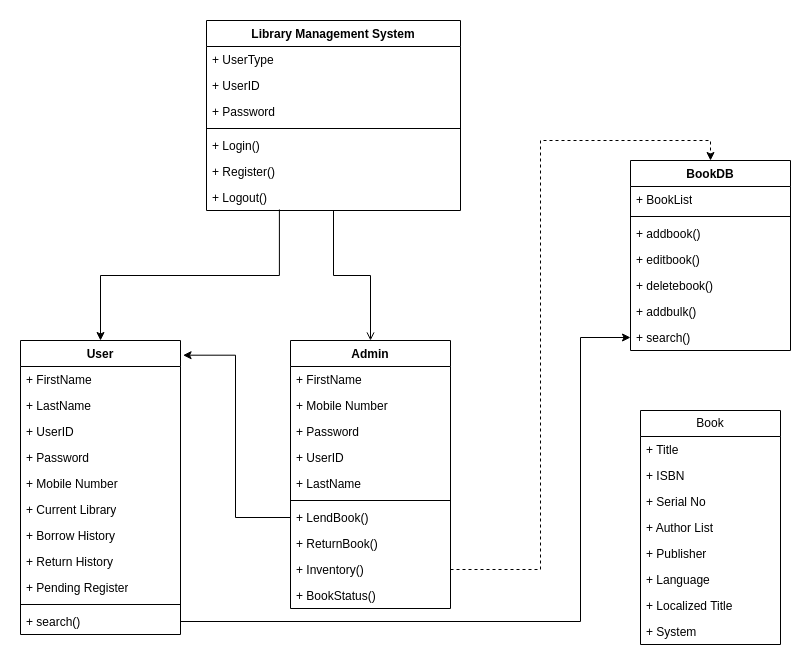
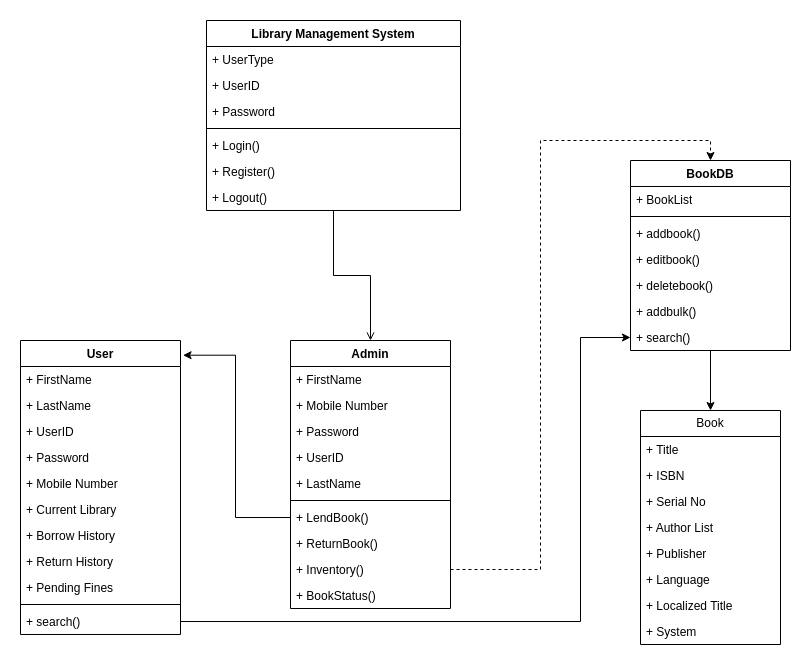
  <mxCell id="0" />
  <mxCell id="1" parent="0" />
  <mxCell id="2" value="Book" style="swimlane;fontStyle=0;childLayout=stackLayout;horizontal=1;startSize=26;fillColor=none;horizontalStack=0;resizeParent=1;resizeParentMax=0;resizeLast=0;collapsible=1;marginBottom=0;whiteSpace=wrap;html=1;" vertex="1" parent="1"><mxGeometry x="640" y="410" width="140" height="234" as="geometry" /></mxCell>
  <mxCell id="3" value="+ Title" style="text;strokeColor=none;fillColor=none;align=left;verticalAlign=top;spacingLeft=4;spacingRight=4;overflow=hidden;rotatable=0;points=[[0,0.5],[1,0.5]];portConstraint=eastwest;whiteSpace=wrap;html=1;" vertex="1" parent="2"><mxGeometry y="26" width="140" height="26" as="geometry" /></mxCell>
  <mxCell id="4" value="+ ISBN" style="text;strokeColor=none;fillColor=none;align=left;verticalAlign=top;spacingLeft=4;spacingRight=4;overflow=hidden;rotatable=0;points=[[0,0.5],[1,0.5]];portConstraint=eastwest;whiteSpace=wrap;html=1;" vertex="1" parent="2"><mxGeometry y="52" width="140" height="26" as="geometry" /></mxCell>
  <mxCell id="5" value="+ Serial No" style="text;strokeColor=none;fillColor=none;align=left;verticalAlign=top;spacingLeft=4;spacingRight=4;overflow=hidden;rotatable=0;points=[[0,0.5],[1,0.5]];portConstraint=eastwest;whiteSpace=wrap;html=1;" vertex="1" parent="2"><mxGeometry y="78" width="140" height="26" as="geometry" /></mxCell>
  <mxCell id="6" value="+ Author List" style="text;strokeColor=none;fillColor=none;align=left;verticalAlign=top;spacingLeft=4;spacingRight=4;overflow=hidden;rotatable=0;points=[[0,0.5],[1,0.5]];portConstraint=eastwest;whiteSpace=wrap;html=1;" vertex="1" parent="2"><mxGeometry y="104" width="140" height="26" as="geometry" /></mxCell>
  <mxCell id="7" value="+ Publisher" style="text;strokeColor=none;fillColor=none;align=left;verticalAlign=top;spacingLeft=4;spacingRight=4;overflow=hidden;rotatable=0;points=[[0,0.5],[1,0.5]];portConstraint=eastwest;whiteSpace=wrap;html=1;" vertex="1" parent="2"><mxGeometry y="130" width="140" height="26" as="geometry" /></mxCell>
  <mxCell id="8" value="+ Language" style="text;strokeColor=none;fillColor=none;align=left;verticalAlign=top;spacingLeft=4;spacingRight=4;overflow=hidden;rotatable=0;points=[[0,0.5],[1,0.5]];portConstraint=eastwest;whiteSpace=wrap;html=1;" vertex="1" parent="2"><mxGeometry y="156" width="140" height="26" as="geometry" /></mxCell>
  <mxCell id="9" value="+ Localized Title" style="text;strokeColor=none;fillColor=none;align=left;verticalAlign=top;spacingLeft=4;spacingRight=4;overflow=hidden;rotatable=0;points=[[0,0.5],[1,0.5]];portConstraint=eastwest;whiteSpace=wrap;html=1;" vertex="1" parent="2"><mxGeometry y="182" width="140" height="26" as="geometry" /></mxCell>
  <mxCell id="10" value="+ System" style="text;strokeColor=none;fillColor=none;align=left;verticalAlign=top;spacingLeft=4;spacingRight=4;overflow=hidden;rotatable=0;points=[[0,0.5],[1,0.5]];portConstraint=eastwest;whiteSpace=wrap;html=1;" vertex="1" parent="2"><mxGeometry y="208" width="140" height="26" as="geometry" /></mxCell>
- <mxCell id="11" style="edgeStyle=orthogonalEdgeStyle;rounded=0;orthogonalLoop=1;jettySize=auto;html=1;entryX=0.5;entryY=0;entryDx=0;entryDy=0;exitX=0.287;exitY=0.962;exitDx=0;exitDy=0;exitPerimeter=0;" edge="1" parent="1" source="20" target="43"><mxGeometry relative="1" as="geometry"><mxPoint x="100" y="340" as="targetPoint" /></mxGeometry></mxCell>
  <mxCell id="12" style="edgeStyle=orthogonalEdgeStyle;rounded=0;orthogonalLoop=1;jettySize=auto;html=1;entryX=0.5;entryY=0;entryDx=0;entryDy=0;endArrow=open;" edge="1" parent="1" source="13" target="30"><mxGeometry relative="1" as="geometry"><mxPoint x="360" y="340" as="targetPoint" /></mxGeometry></mxCell>
  <mxCell id="13" value="Library Management System" style="swimlane;fontStyle=1;align=center;verticalAlign=top;childLayout=stackLayout;horizontal=1;startSize=26;horizontalStack=0;resizeParent=1;resizeParentMax=0;resizeLast=0;collapsible=1;marginBottom=0;whiteSpace=wrap;html=1;" vertex="1" parent="1"><mxGeometry x="206" y="20" width="254" height="190" as="geometry" /></mxCell>
  <mxCell id="14" value="+ UserType" style="text;strokeColor=none;fillColor=none;align=left;verticalAlign=top;spacingLeft=4;spacingRight=4;overflow=hidden;rotatable=0;points=[[0,0.5],[1,0.5]];portConstraint=eastwest;whiteSpace=wrap;html=1;" vertex="1" parent="13"><mxGeometry y="26" width="254" height="26" as="geometry" /></mxCell>
  <mxCell id="15" value="+ UserID" style="text;strokeColor=none;fillColor=none;align=left;verticalAlign=top;spacingLeft=4;spacingRight=4;overflow=hidden;rotatable=0;points=[[0,0.5],[1,0.5]];portConstraint=eastwest;whiteSpace=wrap;html=1;" vertex="1" parent="13"><mxGeometry y="52" width="254" height="26" as="geometry" /></mxCell>
  <mxCell id="16" value="+ Password" style="text;strokeColor=none;fillColor=none;align=left;verticalAlign=top;spacingLeft=4;spacingRight=4;overflow=hidden;rotatable=0;points=[[0,0.5],[1,0.5]];portConstraint=eastwest;whiteSpace=wrap;html=1;" vertex="1" parent="13"><mxGeometry y="78" width="254" height="26" as="geometry" /></mxCell>
  <mxCell id="17" value="" style="line;strokeWidth=1;fillColor=none;align=left;verticalAlign=middle;spacingTop=-1;spacingLeft=3;spacingRight=3;rotatable=0;labelPosition=right;points=[];portConstraint=eastwest;strokeColor=inherit;" vertex="1" parent="13"><mxGeometry y="104" width="254" height="8" as="geometry" /></mxCell>
  <mxCell id="18" value="+ Login()" style="text;strokeColor=none;fillColor=none;align=left;verticalAlign=top;spacingLeft=4;spacingRight=4;overflow=hidden;rotatable=0;points=[[0,0.5],[1,0.5]];portConstraint=eastwest;whiteSpace=wrap;html=1;" vertex="1" parent="13"><mxGeometry y="112" width="254" height="26" as="geometry" /></mxCell>
  <mxCell id="19" value="+ Register()" style="text;strokeColor=none;fillColor=none;align=left;verticalAlign=top;spacingLeft=4;spacingRight=4;overflow=hidden;rotatable=0;points=[[0,0.5],[1,0.5]];portConstraint=eastwest;whiteSpace=wrap;html=1;" vertex="1" parent="13"><mxGeometry y="138" width="254" height="26" as="geometry" /></mxCell>
  <mxCell id="20" value="+ Logout()" style="text;strokeColor=none;fillColor=none;align=left;verticalAlign=top;spacingLeft=4;spacingRight=4;overflow=hidden;rotatable=0;points=[[0,0.5],[1,0.5]];portConstraint=eastwest;whiteSpace=wrap;html=1;" vertex="1" parent="13"><mxGeometry y="164" width="254" height="26" as="geometry" /></mxCell>
+ <mxCell id="21" style="edgeStyle=orthogonalEdgeStyle;rounded=0;orthogonalLoop=1;jettySize=auto;html=1;entryX=0.5;entryY=0;entryDx=0;entryDy=0;" edge="1" parent="1" source="22" target="2"><mxGeometry relative="1" as="geometry" /></mxCell>
  <mxCell id="22" value="BookDB" style="swimlane;fontStyle=1;align=center;verticalAlign=top;childLayout=stackLayout;horizontal=1;startSize=26;horizontalStack=0;resizeParent=1;resizeParentMax=0;resizeLast=0;collapsible=1;marginBottom=0;whiteSpace=wrap;html=1;" vertex="1" parent="1"><mxGeometry x="630" y="160" width="160" height="190" as="geometry" /></mxCell>
  <mxCell id="23" value="+ BookList" style="text;strokeColor=none;fillColor=none;align=left;verticalAlign=top;spacingLeft=4;spacingRight=4;overflow=hidden;rotatable=0;points=[[0,0.5],[1,0.5]];portConstraint=eastwest;whiteSpace=wrap;html=1;" vertex="1" parent="22"><mxGeometry y="26" width="160" height="26" as="geometry" /></mxCell>
  <mxCell id="24" value="" style="line;strokeWidth=1;fillColor=none;align=left;verticalAlign=middle;spacingTop=-1;spacingLeft=3;spacingRight=3;rotatable=0;labelPosition=right;points=[];portConstraint=eastwest;strokeColor=inherit;" vertex="1" parent="22"><mxGeometry y="52" width="160" height="8" as="geometry" /></mxCell>
  <mxCell id="25" value="+ addbook()" style="text;strokeColor=none;fillColor=none;align=left;verticalAlign=top;spacingLeft=4;spacingRight=4;overflow=hidden;rotatable=0;points=[[0,0.5],[1,0.5]];portConstraint=eastwest;whiteSpace=wrap;html=1;" vertex="1" parent="22"><mxGeometry y="60" width="160" height="26" as="geometry" /></mxCell>
  <mxCell id="26" value="+ editbook()" style="text;strokeColor=none;fillColor=none;align=left;verticalAlign=top;spacingLeft=4;spacingRight=4;overflow=hidden;rotatable=0;points=[[0,0.5],[1,0.5]];portConstraint=eastwest;whiteSpace=wrap;html=1;" vertex="1" parent="22"><mxGeometry y="86" width="160" height="26" as="geometry" /></mxCell>
  <mxCell id="27" value="+ deletebook()" style="text;strokeColor=none;fillColor=none;align=left;verticalAlign=top;spacingLeft=4;spacingRight=4;overflow=hidden;rotatable=0;points=[[0,0.5],[1,0.5]];portConstraint=eastwest;whiteSpace=wrap;html=1;" vertex="1" parent="22"><mxGeometry y="112" width="160" height="26" as="geometry" /></mxCell>
  <mxCell id="28" value="+ addbulk()" style="text;strokeColor=none;fillColor=none;align=left;verticalAlign=top;spacingLeft=4;spacingRight=4;overflow=hidden;rotatable=0;points=[[0,0.5],[1,0.5]];portConstraint=eastwest;whiteSpace=wrap;html=1;" vertex="1" parent="22"><mxGeometry y="138" width="160" height="26" as="geometry" /></mxCell>
  <mxCell id="29" value="+ search()" style="text;strokeColor=none;fillColor=none;align=left;verticalAlign=top;spacingLeft=4;spacingRight=4;overflow=hidden;rotatable=0;points=[[0,0.5],[1,0.5]];portConstraint=eastwest;whiteSpace=wrap;html=1;" vertex="1" parent="22"><mxGeometry y="164" width="160" height="26" as="geometry" /></mxCell>
  <mxCell id="30" value="Admin" style="swimlane;fontStyle=1;align=center;verticalAlign=top;childLayout=stackLayout;horizontal=1;startSize=26;horizontalStack=0;resizeParent=1;resizeParentMax=0;resizeLast=0;collapsible=1;marginBottom=0;whiteSpace=wrap;html=1;" vertex="1" parent="1"><mxGeometry x="290" y="340" width="160" height="268" as="geometry" /></mxCell>
  <mxCell id="31" value="+ FirstName" style="text;strokeColor=none;fillColor=none;align=left;verticalAlign=top;spacingLeft=4;spacingRight=4;overflow=hidden;rotatable=0;points=[[0,0.5],[1,0.5]];portConstraint=eastwest;whiteSpace=wrap;html=1;" vertex="1" parent="30"><mxGeometry y="26" width="160" height="26" as="geometry" /></mxCell>
  <mxCell id="32" value="+ Mobile Number" style="text;strokeColor=none;fillColor=none;align=left;verticalAlign=top;spacingLeft=4;spacingRight=4;overflow=hidden;rotatable=0;points=[[0,0.5],[1,0.5]];portConstraint=eastwest;whiteSpace=wrap;html=1;" vertex="1" parent="30"><mxGeometry y="52" width="160" height="26" as="geometry" /></mxCell>
  <mxCell id="33" value="+ Password" style="text;strokeColor=none;fillColor=none;align=left;verticalAlign=top;spacingLeft=4;spacingRight=4;overflow=hidden;rotatable=0;points=[[0,0.5],[1,0.5]];portConstraint=eastwest;whiteSpace=wrap;html=1;" vertex="1" parent="30"><mxGeometry y="78" width="160" height="26" as="geometry" /></mxCell>
  <mxCell id="34" value="+ UserID&lt;br&gt;" style="text;strokeColor=none;fillColor=none;align=left;verticalAlign=top;spacingLeft=4;spacingRight=4;overflow=hidden;rotatable=0;points=[[0,0.5],[1,0.5]];portConstraint=eastwest;whiteSpace=wrap;html=1;" vertex="1" parent="30"><mxGeometry y="104" width="160" height="26" as="geometry" /></mxCell>
  <mxCell id="35" value="+ LastName" style="text;strokeColor=none;fillColor=none;align=left;verticalAlign=top;spacingLeft=4;spacingRight=4;overflow=hidden;rotatable=0;points=[[0,0.5],[1,0.5]];portConstraint=eastwest;whiteSpace=wrap;html=1;" vertex="1" parent="30"><mxGeometry y="130" width="160" height="26" as="geometry" /></mxCell>
  <mxCell id="36" value="" style="line;strokeWidth=1;fillColor=none;align=left;verticalAlign=middle;spacingTop=-1;spacingLeft=3;spacingRight=3;rotatable=0;labelPosition=right;points=[];portConstraint=eastwest;strokeColor=inherit;" vertex="1" parent="30"><mxGeometry y="156" width="160" height="8" as="geometry" /></mxCell>
  <mxCell id="37" value="+ LendBook()" style="text;strokeColor=none;fillColor=none;align=left;verticalAlign=top;spacingLeft=4;spacingRight=4;overflow=hidden;rotatable=0;points=[[0,0.5],[1,0.5]];portConstraint=eastwest;whiteSpace=wrap;html=1;" vertex="1" parent="30"><mxGeometry y="164" width="160" height="26" as="geometry" /></mxCell>
  <mxCell id="38" value="+ ReturnBook()" style="text;strokeColor=none;fillColor=none;align=left;verticalAlign=top;spacingLeft=4;spacingRight=4;overflow=hidden;rotatable=0;points=[[0,0.5],[1,0.5]];portConstraint=eastwest;whiteSpace=wrap;html=1;" vertex="1" parent="30"><mxGeometry y="190" width="160" height="26" as="geometry" /></mxCell>
  <mxCell id="39" value="+ Inventory()" style="text;strokeColor=none;fillColor=none;align=left;verticalAlign=top;spacingLeft=4;spacingRight=4;overflow=hidden;rotatable=0;points=[[0,0.5],[1,0.5]];portConstraint=eastwest;whiteSpace=wrap;html=1;" vertex="1" parent="30"><mxGeometry y="216" width="160" height="26" as="geometry" /></mxCell>
  <mxCell id="40" value="+ BookStatus()" style="text;strokeColor=none;fillColor=none;align=left;verticalAlign=top;spacingLeft=4;spacingRight=4;overflow=hidden;rotatable=0;points=[[0,0.5],[1,0.5]];portConstraint=eastwest;whiteSpace=wrap;html=1;" vertex="1" parent="30"><mxGeometry y="242" width="160" height="26" as="geometry" /></mxCell>
  <mxCell id="41" style="edgeStyle=orthogonalEdgeStyle;rounded=0;orthogonalLoop=1;jettySize=auto;html=1;entryX=0.5;entryY=0;entryDx=0;entryDy=0;dashed=1;" edge="1" parent="1" source="39" target="22"><mxGeometry relative="1" as="geometry" /></mxCell>
  <mxCell id="42" style="edgeStyle=orthogonalEdgeStyle;rounded=0;orthogonalLoop=1;jettySize=auto;html=1;exitX=0;exitY=0.5;exitDx=0;exitDy=0;entryX=1.016;entryY=0.05;entryDx=0;entryDy=0;entryPerimeter=0;" edge="1" parent="1" source="37" target="43"><mxGeometry relative="1" as="geometry"><mxPoint x="172.52" y="353.26" as="targetPoint" /></mxGeometry></mxCell>
  <mxCell id="43" value="User" style="swimlane;fontStyle=1;align=center;verticalAlign=top;childLayout=stackLayout;horizontal=1;startSize=26;horizontalStack=0;resizeParent=1;resizeParentMax=0;resizeLast=0;collapsible=1;marginBottom=0;whiteSpace=wrap;html=1;" vertex="1" parent="1"><mxGeometry x="20" y="340" width="160" height="294" as="geometry" /></mxCell>
  <mxCell id="44" value="+ FirstName" style="text;strokeColor=none;fillColor=none;align=left;verticalAlign=top;spacingLeft=4;spacingRight=4;overflow=hidden;rotatable=0;points=[[0,0.5],[1,0.5]];portConstraint=eastwest;whiteSpace=wrap;html=1;" vertex="1" parent="43"><mxGeometry y="26" width="160" height="26" as="geometry" /></mxCell>
  <mxCell id="45" value="+ LastName" style="text;strokeColor=none;fillColor=none;align=left;verticalAlign=top;spacingLeft=4;spacingRight=4;overflow=hidden;rotatable=0;points=[[0,0.5],[1,0.5]];portConstraint=eastwest;whiteSpace=wrap;html=1;" vertex="1" parent="43"><mxGeometry y="52" width="160" height="26" as="geometry" /></mxCell>
  <mxCell id="46" value="+ UserID&lt;br&gt;" style="text;strokeColor=none;fillColor=none;align=left;verticalAlign=top;spacingLeft=4;spacingRight=4;overflow=hidden;rotatable=0;points=[[0,0.5],[1,0.5]];portConstraint=eastwest;whiteSpace=wrap;html=1;" vertex="1" parent="43"><mxGeometry y="78" width="160" height="26" as="geometry" /></mxCell>
  <mxCell id="47" value="+ Password" style="text;strokeColor=none;fillColor=none;align=left;verticalAlign=top;spacingLeft=4;spacingRight=4;overflow=hidden;rotatable=0;points=[[0,0.5],[1,0.5]];portConstraint=eastwest;whiteSpace=wrap;html=1;" vertex="1" parent="43"><mxGeometry y="104" width="160" height="26" as="geometry" /></mxCell>
  <mxCell id="48" value="+ Mobile Number" style="text;strokeColor=none;fillColor=none;align=left;verticalAlign=top;spacingLeft=4;spacingRight=4;overflow=hidden;rotatable=0;points=[[0,0.5],[1,0.5]];portConstraint=eastwest;whiteSpace=wrap;html=1;" vertex="1" parent="43"><mxGeometry y="130" width="160" height="26" as="geometry" /></mxCell>
  <mxCell id="49" value="+ Current Library" style="text;strokeColor=none;fillColor=none;align=left;verticalAlign=top;spacingLeft=4;spacingRight=4;overflow=hidden;rotatable=0;points=[[0,0.5],[1,0.5]];portConstraint=eastwest;whiteSpace=wrap;html=1;" vertex="1" parent="43"><mxGeometry y="156" width="160" height="26" as="geometry" /></mxCell>
  <mxCell id="50" value="+ Borrow History" style="text;strokeColor=none;fillColor=none;align=left;verticalAlign=top;spacingLeft=4;spacingRight=4;overflow=hidden;rotatable=0;points=[[0,0.5],[1,0.5]];portConstraint=eastwest;whiteSpace=wrap;html=1;" vertex="1" parent="43"><mxGeometry y="182" width="160" height="26" as="geometry" /></mxCell>
  <mxCell id="51" value="+ Return History" style="text;strokeColor=none;fillColor=none;align=left;verticalAlign=top;spacingLeft=4;spacingRight=4;overflow=hidden;rotatable=0;points=[[0,0.5],[1,0.5]];portConstraint=eastwest;whiteSpace=wrap;html=1;" vertex="1" parent="43"><mxGeometry y="208" width="160" height="26" as="geometry" /></mxCell>
- <mxCell id="52" value="+ Pending Register" style="text;strokeColor=none;fillColor=none;align=left;verticalAlign=top;spacingLeft=4;spacingRight=4;overflow=hidden;rotatable=0;points=[[0,0.5],[1,0.5]];portConstraint=eastwest;whiteSpace=wrap;html=1;" vertex="1" parent="43"><mxGeometry y="234" width="160" height="26" as="geometry" /></mxCell>
+ <mxCell id="52" value="+ Pending Fines" style="text;strokeColor=none;fillColor=none;align=left;verticalAlign=top;spacingLeft=4;spacingRight=4;overflow=hidden;rotatable=0;points=[[0,0.5],[1,0.5]];portConstraint=eastwest;whiteSpace=wrap;html=1;" vertex="1" parent="43"><mxGeometry y="234" width="160" height="26" as="geometry" /></mxCell>
  <mxCell id="53" value="" style="line;strokeWidth=1;fillColor=none;align=left;verticalAlign=middle;spacingTop=-1;spacingLeft=3;spacingRight=3;rotatable=0;labelPosition=right;points=[];portConstraint=eastwest;strokeColor=inherit;" vertex="1" parent="43"><mxGeometry y="260" width="160" height="8" as="geometry" /></mxCell>
  <mxCell id="54" value="+ search()" style="text;strokeColor=none;fillColor=none;align=left;verticalAlign=top;spacingLeft=4;spacingRight=4;overflow=hidden;rotatable=0;points=[[0,0.5],[1,0.5]];portConstraint=eastwest;whiteSpace=wrap;html=1;" vertex="1" parent="43"><mxGeometry y="268" width="160" height="26" as="geometry" /></mxCell>
  <mxCell id="55" style="edgeStyle=orthogonalEdgeStyle;rounded=0;orthogonalLoop=1;jettySize=auto;html=1;entryX=0;entryY=0.5;entryDx=0;entryDy=0;" edge="1" parent="1" source="54" target="29"><mxGeometry relative="1" as="geometry"><Array as="points"><mxPoint x="580" y="621" /><mxPoint x="580" y="337" /></Array></mxGeometry></mxCell>
